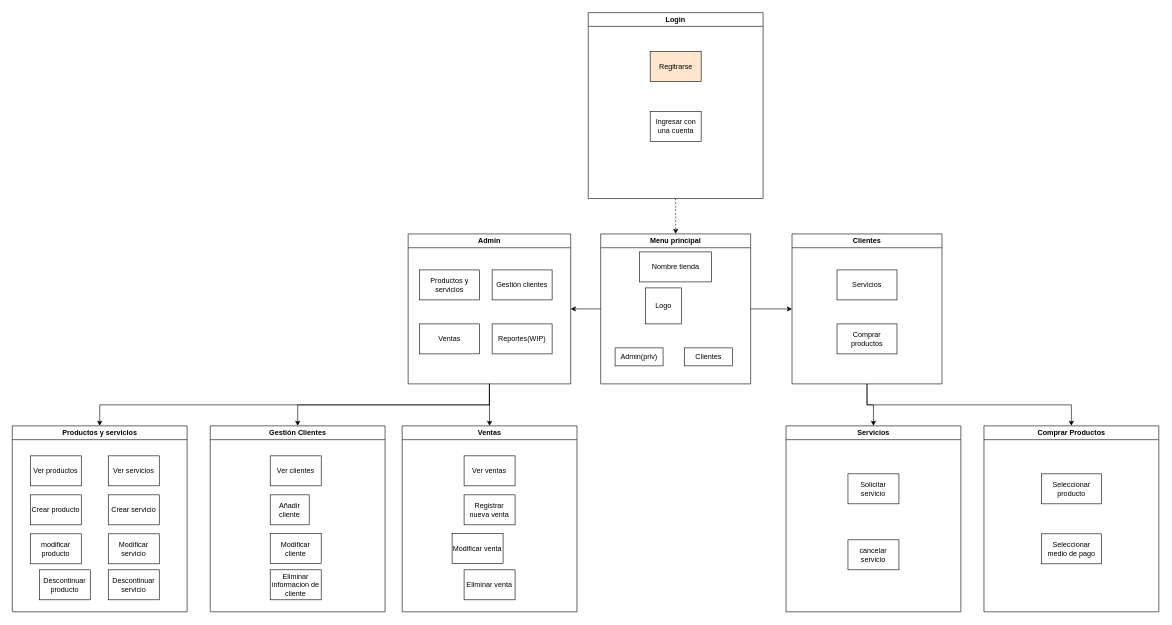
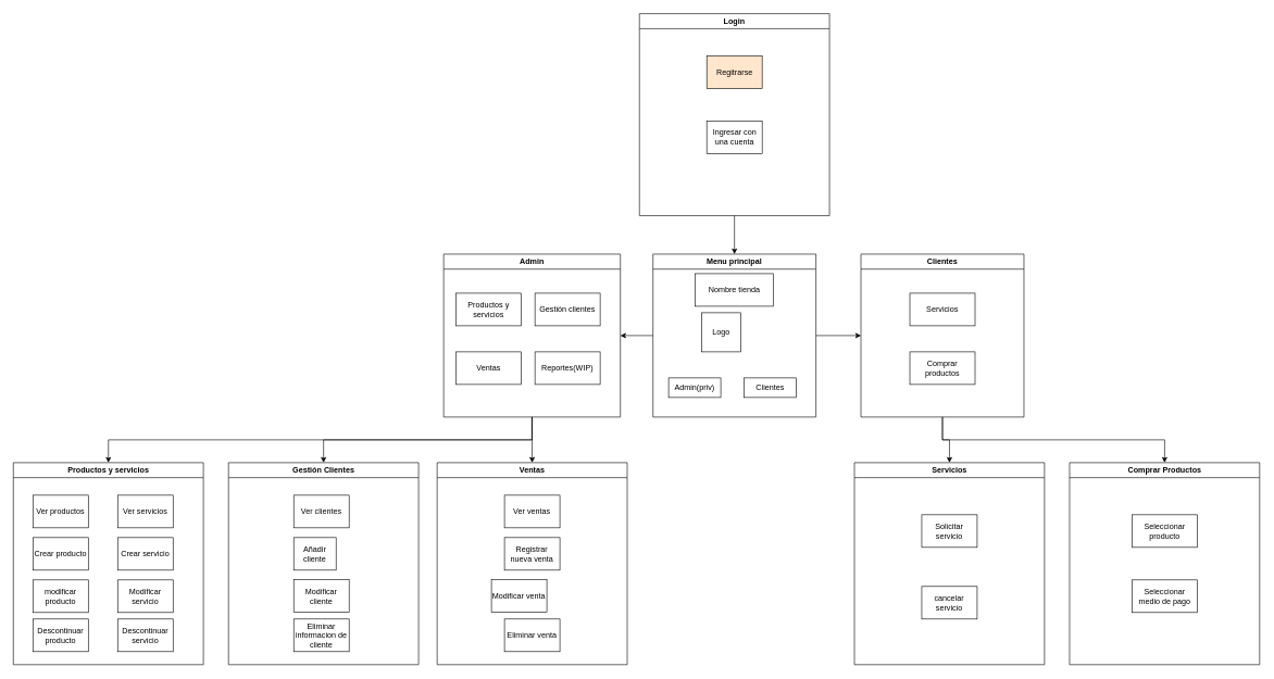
  <mxCell id="0" />
  <mxCell id="1" parent="0" />
  <mxCell id="2" style="edgeStyle=orthogonalEdgeStyle;rounded=0;orthogonalLoop=1;jettySize=auto;html=1;exitX=0;exitY=0.5;exitDx=0;exitDy=0;entryX=1;entryY=0.5;entryDx=0;entryDy=0;" parent="1" source="4" target="12" edge="1"><mxGeometry relative="1" as="geometry" /></mxCell>
  <mxCell id="3" style="edgeStyle=orthogonalEdgeStyle;rounded=0;orthogonalLoop=1;jettySize=auto;html=1;exitX=1;exitY=0.5;exitDx=0;exitDy=0;entryX=0;entryY=0.5;entryDx=0;entryDy=0;" parent="1" source="4" target="19" edge="1"><mxGeometry relative="1" as="geometry" /></mxCell>
  <mxCell id="4" value="Menu principal" style="swimlane;whiteSpace=wrap;html=1;" parent="1" vertex="1"><mxGeometry x="1001" y="389" width="250" height="250" as="geometry" /></mxCell>
  <mxCell id="5" value="Logo" style="html=1;whiteSpace=wrap;" parent="4" vertex="1"><mxGeometry x="75" y="90" width="60" height="60" as="geometry" /></mxCell>
  <mxCell id="6" value="Nombre tienda" style="html=1;whiteSpace=wrap;" parent="4" vertex="1"><mxGeometry x="65" y="30" width="120" height="50" as="geometry" /></mxCell>
  <mxCell id="7" value="Admin(priv)" style="html=1;whiteSpace=wrap;" parent="4" vertex="1"><mxGeometry x="24" y="190" width="80" height="30" as="geometry" /></mxCell>
  <mxCell id="8" value="Clientes" style="html=1;whiteSpace=wrap;" parent="4" vertex="1"><mxGeometry x="140" y="190" width="80" height="30" as="geometry" /></mxCell>
  <mxCell id="9" style="edgeStyle=orthogonalEdgeStyle;rounded=0;orthogonalLoop=1;jettySize=auto;html=1;exitX=0.5;exitY=1;exitDx=0;exitDy=0;entryX=0.5;entryY=0;entryDx=0;entryDy=0;" parent="1" source="12" target="22" edge="1"><mxGeometry relative="1" as="geometry" /></mxCell>
  <mxCell id="10" style="edgeStyle=orthogonalEdgeStyle;rounded=0;orthogonalLoop=1;jettySize=auto;html=1;exitX=0.5;exitY=1;exitDx=0;exitDy=0;entryX=0.5;entryY=0;entryDx=0;entryDy=0;" parent="1" source="12" target="31" edge="1"><mxGeometry relative="1" as="geometry" /></mxCell>
  <mxCell id="11" style="edgeStyle=orthogonalEdgeStyle;rounded=0;orthogonalLoop=1;jettySize=auto;html=1;exitX=0.5;exitY=1;exitDx=0;exitDy=0;entryX=0.5;entryY=0;entryDx=0;entryDy=0;" parent="1" source="12" target="36" edge="1"><mxGeometry relative="1" as="geometry" /></mxCell>
  <mxCell id="12" value="Admin" style="swimlane;whiteSpace=wrap;html=1;" parent="1" vertex="1"><mxGeometry x="680" y="389" width="271" height="250" as="geometry" /></mxCell>
  <mxCell id="13" value="Productos y servicios" style="html=1;whiteSpace=wrap;" parent="12" vertex="1"><mxGeometry x="19" y="60" width="100" height="50" as="geometry" /></mxCell>
  <mxCell id="14" value="Ventas" style="html=1;whiteSpace=wrap;" parent="12" vertex="1"><mxGeometry x="19" y="150" width="100" height="50" as="geometry" /></mxCell>
  <mxCell id="15" value="Gestión clientes" style="html=1;whiteSpace=wrap;" parent="12" vertex="1"><mxGeometry x="140" y="60" width="100" height="50" as="geometry" /></mxCell>
  <mxCell id="16" value="Reportes(WIP)" style="html=1;whiteSpace=wrap;" parent="12" vertex="1"><mxGeometry x="140" y="150" width="100" height="50" as="geometry" /></mxCell>
  <mxCell id="17" style="edgeStyle=orthogonalEdgeStyle;rounded=0;orthogonalLoop=1;jettySize=auto;html=1;exitX=0.5;exitY=1;exitDx=0;exitDy=0;entryX=0.5;entryY=0;entryDx=0;entryDy=0;" parent="1" source="19" target="41" edge="1"><mxGeometry relative="1" as="geometry" /></mxCell>
  <mxCell id="18" style="edgeStyle=orthogonalEdgeStyle;rounded=0;orthogonalLoop=1;jettySize=auto;html=1;exitX=0.5;exitY=1;exitDx=0;exitDy=0;entryX=0.5;entryY=0;entryDx=0;entryDy=0;" parent="1" source="19" target="44" edge="1"><mxGeometry relative="1" as="geometry" /></mxCell>
  <mxCell id="19" value="Clientes" style="swimlane;whiteSpace=wrap;html=1;" parent="1" vertex="1"><mxGeometry x="1320" y="389" width="250" height="250" as="geometry" /></mxCell>
  <mxCell id="20" value="Servicios" style="html=1;whiteSpace=wrap;" parent="19" vertex="1"><mxGeometry x="75" y="60" width="100" height="50" as="geometry" /></mxCell>
  <mxCell id="21" value="Comprar productos" style="html=1;whiteSpace=wrap;" parent="19" vertex="1"><mxGeometry x="75" y="150" width="100" height="50" as="geometry" /></mxCell>
  <mxCell id="22" value="Productos y servicios" style="swimlane;whiteSpace=wrap;html=1;" parent="1" vertex="1"><mxGeometry x="20" y="709" width="291.5" height="310" as="geometry" /></mxCell>
  <mxCell id="23" value="Ver productos" style="html=1;whiteSpace=wrap;" parent="22" vertex="1"><mxGeometry x="30" y="50" width="85" height="50" as="geometry" /></mxCell>
  <mxCell id="24" value="Ver servicios" style="html=1;whiteSpace=wrap;" parent="22" vertex="1"><mxGeometry x="160" y="50" width="85" height="50" as="geometry" /></mxCell>
  <mxCell id="25" value="Crear servicio" style="html=1;whiteSpace=wrap;" parent="22" vertex="1"><mxGeometry x="160" y="115" width="85" height="50" as="geometry" /></mxCell>
  <mxCell id="26" value="Crear producto" style="html=1;whiteSpace=wrap;" parent="22" vertex="1"><mxGeometry x="30" y="115" width="85" height="50" as="geometry" /></mxCell>
  <mxCell id="27" value="modificar producto" style="html=1;whiteSpace=wrap;" parent="22" vertex="1"><mxGeometry x="30" y="180" width="85" height="50" as="geometry" /></mxCell>
- <mxCell id="28" value="Descontinuar producto" style="html=1;whiteSpace=wrap;" parent="22" vertex="1"><mxGeometry x="45" y="240" width="85" height="50" as="geometry" /></mxCell>
+ <mxCell id="28" value="Descontinuar producto" style="html=1;whiteSpace=wrap;" parent="22" vertex="1"><mxGeometry x="30" y="240" width="85" height="50" as="geometry" /></mxCell>
  <mxCell id="29" value="Modificar servicio" style="html=1;whiteSpace=wrap;" parent="22" vertex="1"><mxGeometry x="160" y="180" width="85" height="50" as="geometry" /></mxCell>
  <mxCell id="30" value="Descontinuar servicio" style="html=1;whiteSpace=wrap;" parent="22" vertex="1"><mxGeometry x="160" y="240" width="85" height="50" as="geometry" /></mxCell>
  <mxCell id="31" value="Gestión Clientes" style="swimlane;whiteSpace=wrap;html=1;startSize=23;" parent="1" vertex="1"><mxGeometry x="350" y="709" width="291.5" height="310" as="geometry" /></mxCell>
  <mxCell id="32" value="Ver clientes" style="html=1;whiteSpace=wrap;" parent="31" vertex="1"><mxGeometry x="100" y="50" width="85" height="50" as="geometry" /></mxCell>
  <mxCell id="33" value="Añadir cliente" style="html=1;whiteSpace=wrap;" parent="31" vertex="1"><mxGeometry x="100" y="115" width="65" height="50" as="geometry" /></mxCell>
  <mxCell id="34" value="Modificar cliente" style="html=1;whiteSpace=wrap;" parent="31" vertex="1"><mxGeometry x="100" y="179.5" width="85" height="50" as="geometry" /></mxCell>
  <mxCell id="35" value="Eliminar informacion de cliente" style="html=1;whiteSpace=wrap;" parent="31" vertex="1"><mxGeometry x="100" y="240" width="85" height="50" as="geometry" /></mxCell>
  <mxCell id="36" value="Ventas" style="swimlane;whiteSpace=wrap;html=1;startSize=23;" parent="1" vertex="1"><mxGeometry x="670" y="709" width="291.5" height="310" as="geometry" /></mxCell>
  <mxCell id="37" value="Ver ventas" style="html=1;whiteSpace=wrap;" parent="36" vertex="1"><mxGeometry x="103.25" y="50" width="85" height="50" as="geometry" /></mxCell>
  <mxCell id="38" value="Registrar nueva venta" style="html=1;whiteSpace=wrap;" parent="36" vertex="1"><mxGeometry x="103.25" y="115" width="85" height="50" as="geometry" /></mxCell>
  <mxCell id="39" value="Modificar venta" style="html=1;whiteSpace=wrap;" parent="36" vertex="1"><mxGeometry x="83.25" y="179.5" width="85" height="50" as="geometry" /></mxCell>
  <mxCell id="40" value="Eliminar venta" style="html=1;whiteSpace=wrap;" parent="36" vertex="1"><mxGeometry x="103.25" y="240" width="85" height="50" as="geometry" /></mxCell>
  <mxCell id="41" value="Servicios" style="swimlane;whiteSpace=wrap;html=1;startSize=23;" parent="1" vertex="1"><mxGeometry x="1310" y="709" width="291.5" height="310" as="geometry" /></mxCell>
  <mxCell id="42" value="Solicitar servicio" style="html=1;whiteSpace=wrap;" parent="41" vertex="1"><mxGeometry x="103.25" y="80" width="85" height="50" as="geometry" /></mxCell>
  <mxCell id="43" value="cancelar servicio" style="html=1;whiteSpace=wrap;" parent="41" vertex="1"><mxGeometry x="103.25" y="190" width="85" height="50" as="geometry" /></mxCell>
  <mxCell id="44" value="Comprar Productos" style="swimlane;whiteSpace=wrap;html=1;startSize=23;" parent="1" vertex="1"><mxGeometry x="1640" y="709" width="291.5" height="310" as="geometry" /></mxCell>
  <mxCell id="45" value="Seleccionar producto" style="html=1;whiteSpace=wrap;" parent="44" vertex="1"><mxGeometry x="95.75" y="80" width="100" height="50" as="geometry" /></mxCell>
  <mxCell id="46" value="Seleccionar medio de pago" style="html=1;whiteSpace=wrap;" parent="44" vertex="1"><mxGeometry x="95.75" y="180" width="100" height="50" as="geometry" /></mxCell>
- <mxCell id="47" style="edgeStyle=orthogonalEdgeStyle;rounded=0;orthogonalLoop=1;jettySize=auto;html=1;exitX=0.5;exitY=1;exitDx=0;exitDy=0;entryX=0.5;entryY=0;entryDx=0;entryDy=0;dashed=1;" edge="1" parent="1" source="48" target="4"><mxGeometry relative="1" as="geometry" /></mxCell>
+ <mxCell id="47" style="edgeStyle=orthogonalEdgeStyle;rounded=0;orthogonalLoop=1;jettySize=auto;html=1;exitX=0.5;exitY=1;exitDx=0;exitDy=0;entryX=0.5;entryY=0;entryDx=0;entryDy=0;" edge="1" parent="1" source="48" target="4"><mxGeometry relative="1" as="geometry" /></mxCell>
  <mxCell id="48" value="Login" style="swimlane;whiteSpace=wrap;html=1;startSize=23;" parent="1" vertex="1"><mxGeometry x="980.25" y="20" width="291.5" height="310" as="geometry" /></mxCell>
  <mxCell id="49" value="Regitrarse" style="html=1;whiteSpace=wrap;fillColor=#ffe6cc;" parent="48" vertex="1"><mxGeometry x="103.25" y="65" width="85" height="50" as="geometry" /></mxCell>
  <mxCell id="50" value="Ingresar con una cuenta" style="html=1;whiteSpace=wrap;" parent="48" vertex="1"><mxGeometry x="103.25" y="165" width="85" height="50" as="geometry" /></mxCell>
